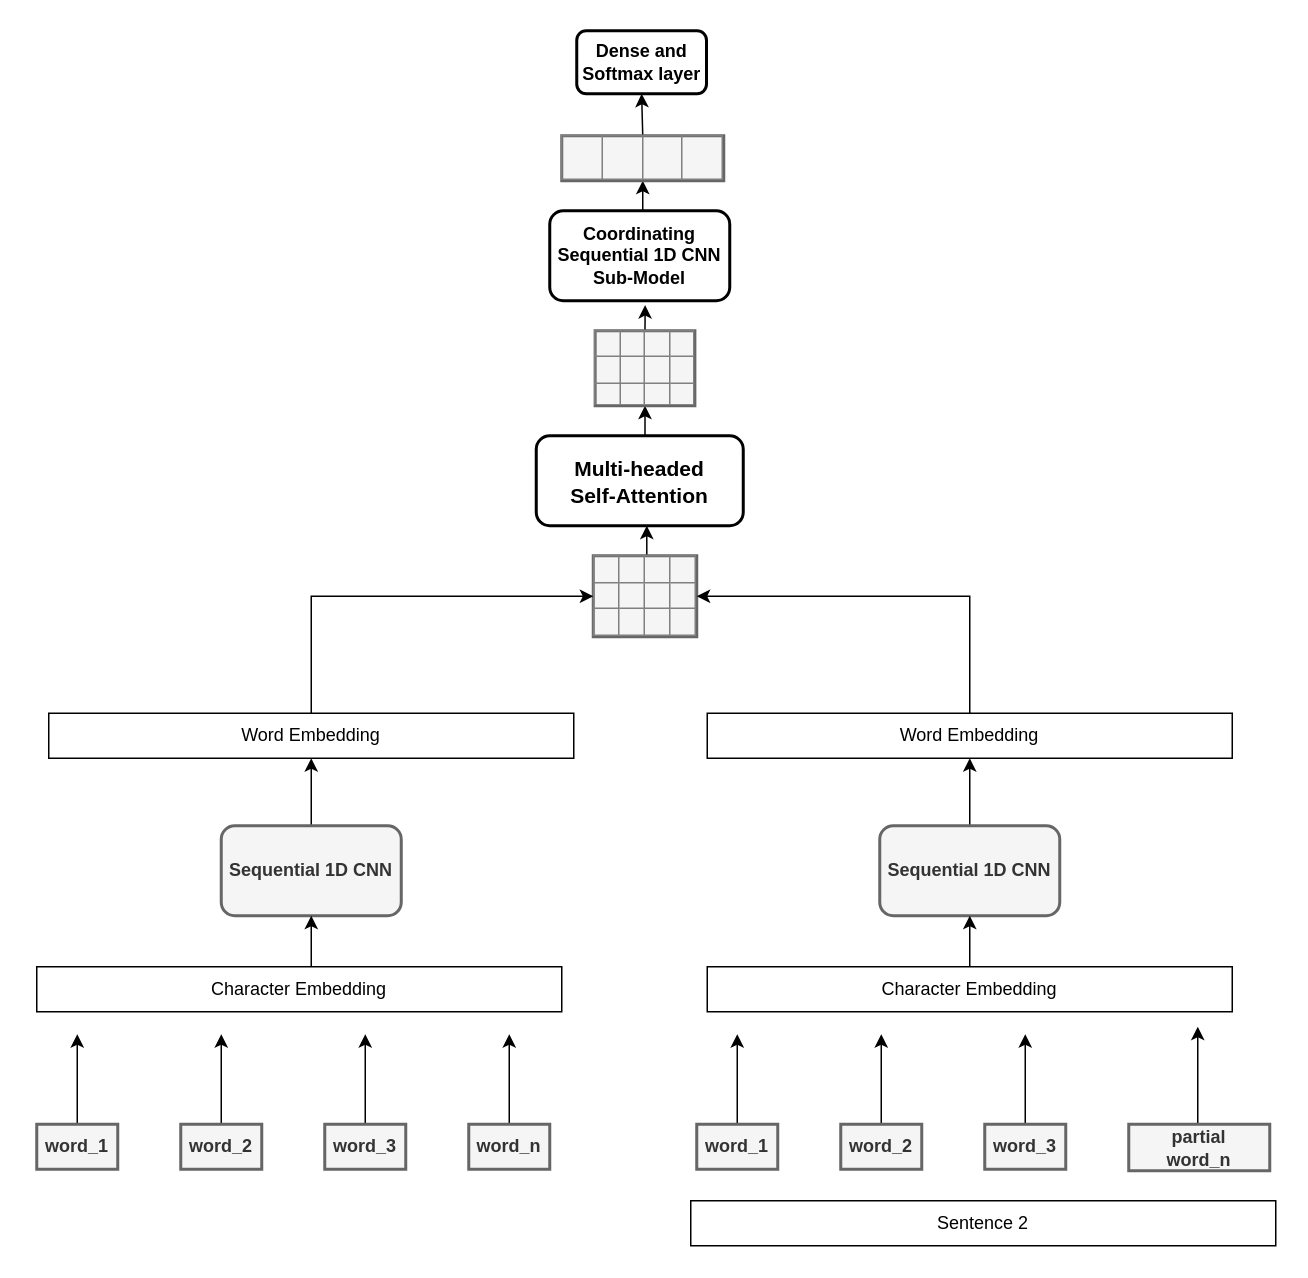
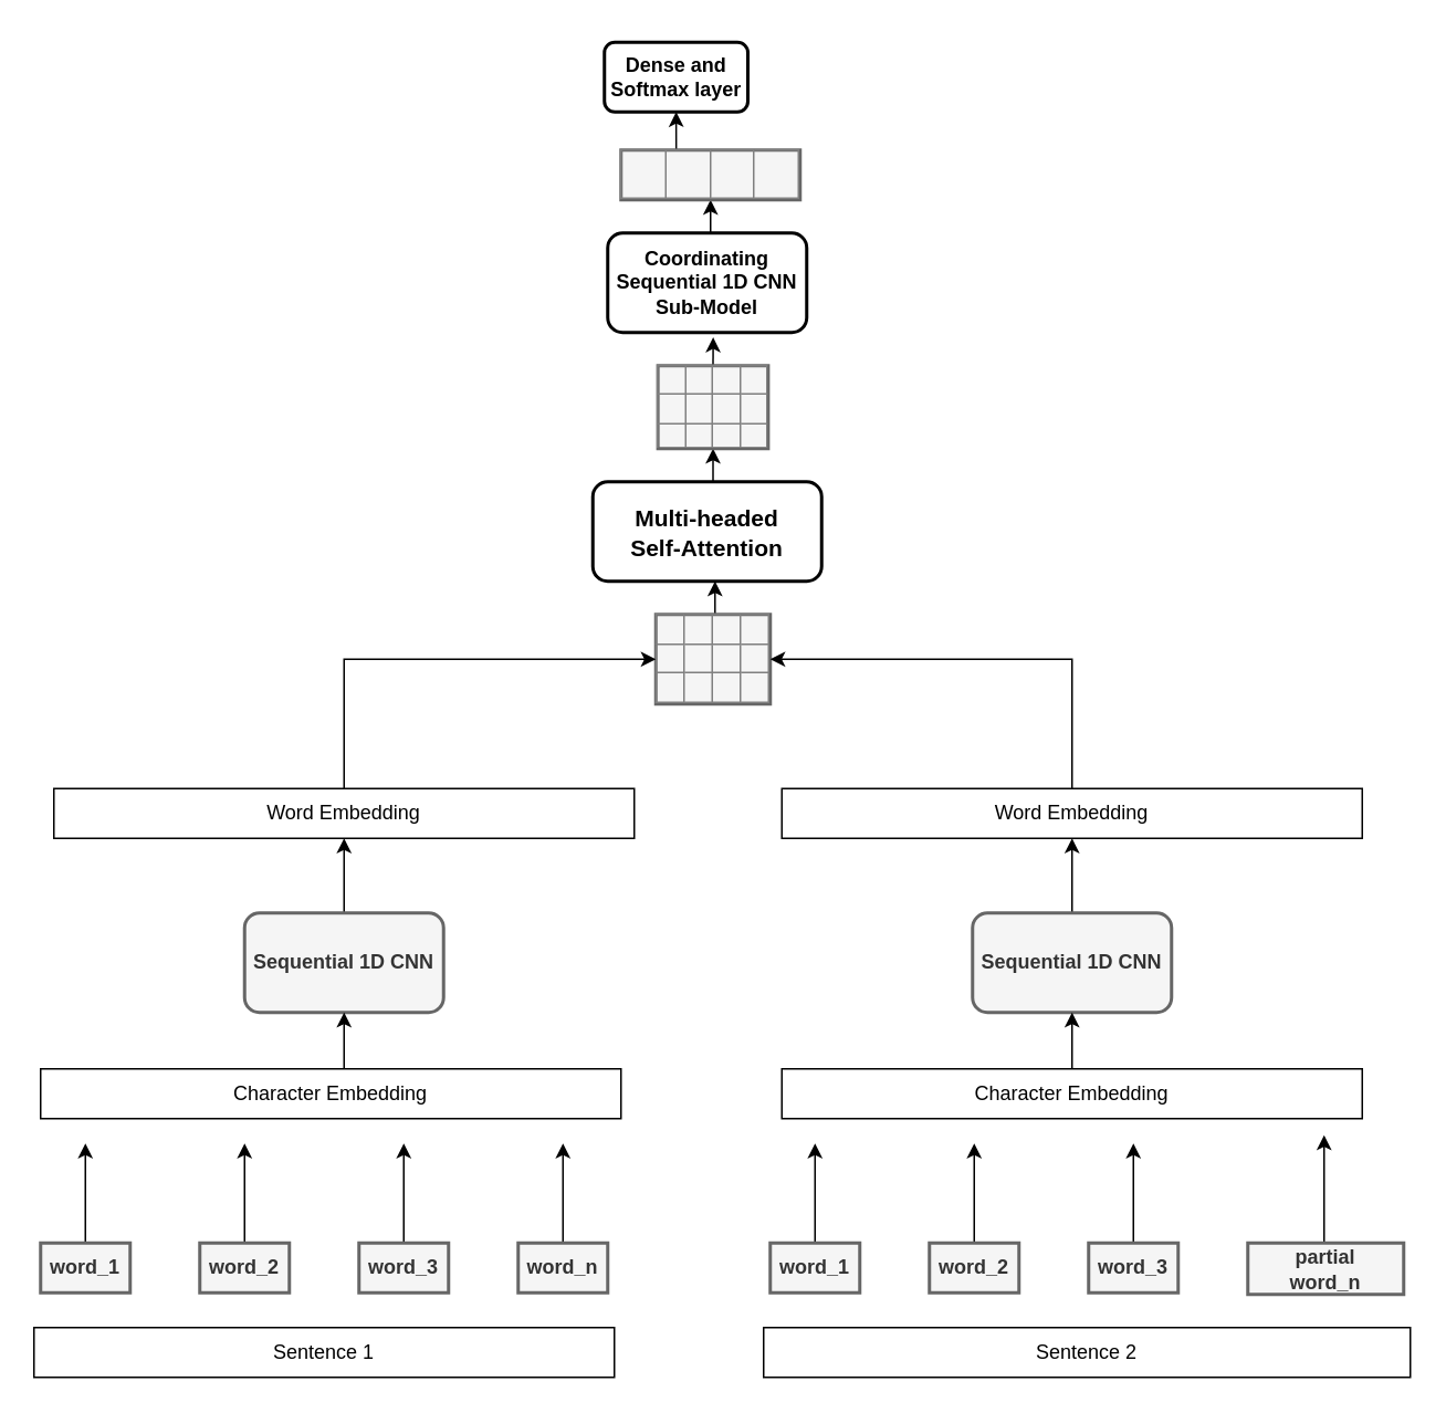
  <mxCell id="0" />
  <mxCell id="1" parent="0" />
  <mxCell id="2" style="edgeStyle=orthogonalEdgeStyle;rounded=0;orthogonalLoop=1;jettySize=auto;html=1;" parent="1" source="3" edge="1"><mxGeometry relative="1" as="geometry"><mxPoint x="51" y="689" as="targetPoint" /></mxGeometry></mxCell>
  <mxCell id="3" value="&lt;b&gt;word_1&lt;/b&gt;" style="rounded=0;whiteSpace=wrap;html=1;strokeWidth=2;fillColor=#f5f5f5;strokeColor=#666666;fontColor=#333333;" parent="1" vertex="1"><mxGeometry x="24" y="749" width="54" height="30" as="geometry" /></mxCell>
  <mxCell id="4" style="edgeStyle=orthogonalEdgeStyle;rounded=0;orthogonalLoop=1;jettySize=auto;html=1;" parent="1" source="5" edge="1"><mxGeometry relative="1" as="geometry"><mxPoint x="147" y="689" as="targetPoint" /></mxGeometry></mxCell>
  <mxCell id="5" value="&lt;b&gt;word_2&lt;/b&gt;" style="rounded=0;whiteSpace=wrap;html=1;strokeWidth=2;fillColor=#f5f5f5;strokeColor=#666666;fontColor=#333333;" parent="1" vertex="1"><mxGeometry x="120" y="749" width="54" height="30" as="geometry" /></mxCell>
  <mxCell id="6" style="edgeStyle=orthogonalEdgeStyle;rounded=0;orthogonalLoop=1;jettySize=auto;html=1;entryX=0.5;entryY=1;entryDx=0;entryDy=0;" parent="1" source="7" edge="1"><mxGeometry relative="1" as="geometry"><mxPoint x="243" y="689" as="targetPoint" /></mxGeometry></mxCell>
  <mxCell id="7" value="&lt;b&gt;word_3&lt;/b&gt;" style="rounded=0;whiteSpace=wrap;html=1;strokeWidth=2;fillColor=#f5f5f5;strokeColor=#666666;fontColor=#333333;" parent="1" vertex="1"><mxGeometry x="216" y="749" width="54" height="30" as="geometry" /></mxCell>
  <mxCell id="8" style="edgeStyle=orthogonalEdgeStyle;rounded=0;orthogonalLoop=1;jettySize=auto;html=1;" parent="1" source="9" edge="1"><mxGeometry relative="1" as="geometry"><mxPoint x="339" y="689" as="targetPoint" /></mxGeometry></mxCell>
  <mxCell id="9" value="&lt;b&gt;word_n&lt;/b&gt;" style="rounded=0;whiteSpace=wrap;html=1;strokeWidth=2;fillColor=#f5f5f5;strokeColor=#666666;fontColor=#333333;" parent="1" vertex="1"><mxGeometry x="312" y="749" width="54" height="30" as="geometry" /></mxCell>
  <mxCell id="10" style="edgeStyle=orthogonalEdgeStyle;rounded=0;orthogonalLoop=1;jettySize=auto;html=1;exitX=0.5;exitY=0;exitDx=0;exitDy=0;entryX=0.5;entryY=1;entryDx=0;entryDy=0;" parent="1" source="11" target="38" edge="1"><mxGeometry relative="1" as="geometry" /></mxCell>
  <mxCell id="11" value="&lt;b&gt;Sequential 1D CNN&lt;br&gt;&lt;/b&gt;" style="rounded=1;whiteSpace=wrap;html=1;strokeWidth=2;fillColor=#f5f5f5;strokeColor=#666666;fontColor=#333333;" parent="1" vertex="1"><mxGeometry x="147" y="550" width="120" height="60" as="geometry" /></mxCell>
  <mxCell id="12" style="edgeStyle=orthogonalEdgeStyle;rounded=0;orthogonalLoop=1;jettySize=auto;html=1;exitX=0.5;exitY=0;exitDx=0;exitDy=0;entryX=0.534;entryY=0.999;entryDx=0;entryDy=0;entryPerimeter=0;" parent="1" source="13" target="30" edge="1"><mxGeometry relative="1" as="geometry" /></mxCell>
  <mxCell id="13" value="&lt;table border=&quot;1&quot; width=&quot;100%&quot; style=&quot;width: 100% ; height: 100% ; border-collapse: collapse&quot;&gt;&lt;tbody&gt;&lt;tr&gt;&lt;td align=&quot;center&quot;&gt;&lt;/td&gt;&lt;td align=&quot;center&quot;&gt;&lt;br&gt;&lt;/td&gt;&lt;td align=&quot;center&quot;&gt;&lt;/td&gt;&lt;td&gt;&lt;br&gt;&lt;/td&gt;&lt;/tr&gt;&lt;tr&gt;&lt;td align=&quot;center&quot;&gt;&lt;br&gt;&lt;/td&gt;&lt;td align=&quot;center&quot;&gt;&lt;/td&gt;&lt;td align=&quot;center&quot;&gt;&lt;/td&gt;&lt;td&gt;&lt;br&gt;&lt;/td&gt;&lt;/tr&gt;&lt;tr&gt;&lt;td align=&quot;center&quot;&gt;&lt;/td&gt;&lt;td align=&quot;center&quot;&gt;&lt;/td&gt;&lt;td align=&quot;center&quot;&gt;&lt;br&gt;&lt;/td&gt;&lt;td&gt;&lt;br&gt;&lt;/td&gt;&lt;/tr&gt;&lt;/tbody&gt;&lt;/table&gt;" style="text;html=1;overflow=fill;strokeWidth=2;verticalAlign=bottom;fillColor=#f5f5f5;strokeColor=#666666;fontColor=#333333;" parent="1" vertex="1"><mxGeometry x="395" y="370" width="69" height="54" as="geometry" /></mxCell>
  <mxCell id="14" style="edgeStyle=orthogonalEdgeStyle;rounded=0;orthogonalLoop=1;jettySize=auto;html=1;exitX=0.5;exitY=0;exitDx=0;exitDy=0;entryX=0.5;entryY=1;entryDx=0;entryDy=0;" parent="1" source="15" target="27" edge="1"><mxGeometry relative="1" as="geometry" /></mxCell>
  <mxCell id="15" value="&lt;b&gt;Coordinating&lt;br&gt;Sequential 1D CNN&lt;br&gt;Sub-Model&lt;/b&gt;" style="rounded=1;whiteSpace=wrap;html=1;strokeWidth=2;" parent="1" vertex="1"><mxGeometry x="366" y="140" width="120" height="60" as="geometry" /></mxCell>
  <mxCell id="16" style="edgeStyle=orthogonalEdgeStyle;rounded=0;orthogonalLoop=1;jettySize=auto;html=1;" parent="1" source="17" edge="1"><mxGeometry relative="1" as="geometry"><mxPoint x="491" y="689" as="targetPoint" /></mxGeometry></mxCell>
  <mxCell id="17" value="&lt;b&gt;word_1&lt;/b&gt;" style="rounded=0;whiteSpace=wrap;html=1;strokeWidth=2;fillColor=#f5f5f5;strokeColor=#666666;fontColor=#333333;" parent="1" vertex="1"><mxGeometry x="464" y="749" width="54" height="30" as="geometry" /></mxCell>
  <mxCell id="18" style="edgeStyle=orthogonalEdgeStyle;rounded=0;orthogonalLoop=1;jettySize=auto;html=1;" parent="1" source="19" edge="1"><mxGeometry relative="1" as="geometry"><mxPoint x="587" y="689" as="targetPoint" /></mxGeometry></mxCell>
  <mxCell id="19" value="&lt;b&gt;word_2&lt;/b&gt;" style="rounded=0;whiteSpace=wrap;html=1;strokeWidth=2;fillColor=#f5f5f5;strokeColor=#666666;fontColor=#333333;" parent="1" vertex="1"><mxGeometry x="560" y="749" width="54" height="30" as="geometry" /></mxCell>
  <mxCell id="20" style="edgeStyle=orthogonalEdgeStyle;rounded=0;orthogonalLoop=1;jettySize=auto;html=1;entryX=0.5;entryY=1;entryDx=0;entryDy=0;" parent="1" source="21" edge="1"><mxGeometry relative="1" as="geometry"><mxPoint x="683" y="689" as="targetPoint" /></mxGeometry></mxCell>
  <mxCell id="21" value="&lt;b&gt;word_3&lt;/b&gt;" style="rounded=0;whiteSpace=wrap;html=1;strokeWidth=2;fillColor=#f5f5f5;strokeColor=#666666;fontColor=#333333;" parent="1" vertex="1"><mxGeometry x="656" y="749" width="54" height="30" as="geometry" /></mxCell>
  <mxCell id="22" style="edgeStyle=orthogonalEdgeStyle;rounded=0;orthogonalLoop=1;jettySize=auto;html=1;" parent="1" edge="1"><mxGeometry relative="1" as="geometry"><mxPoint x="798" y="684" as="targetPoint" /><mxPoint x="799" y="749" as="sourcePoint" /><Array as="points"><mxPoint x="798" y="749" /></Array></mxGeometry></mxCell>
  <mxCell id="23" value="&lt;b&gt;partial&lt;br&gt;word_n&lt;/b&gt;" style="rounded=0;whiteSpace=wrap;html=1;strokeWidth=2;fillColor=#f5f5f5;strokeColor=#666666;fontColor=#333333;" parent="1" vertex="1"><mxGeometry x="752" y="749" width="94" height="31" as="geometry" /></mxCell>
  <mxCell id="24" style="edgeStyle=orthogonalEdgeStyle;rounded=0;orthogonalLoop=1;jettySize=auto;html=1;exitX=0.5;exitY=0;exitDx=0;exitDy=0;entryX=0.5;entryY=1;entryDx=0;entryDy=0;" parent="1" source="25" target="40" edge="1"><mxGeometry relative="1" as="geometry" /></mxCell>
  <mxCell id="25" value="&lt;b&gt;Sequential 1D CNN&lt;br&gt;&lt;/b&gt;" style="rounded=1;whiteSpace=wrap;html=1;strokeWidth=2;fillColor=#f5f5f5;strokeColor=#666666;fontColor=#333333;" parent="1" vertex="1"><mxGeometry x="586" y="550" width="120" height="60" as="geometry" /></mxCell>
  <mxCell id="26" style="edgeStyle=orthogonalEdgeStyle;rounded=0;orthogonalLoop=1;jettySize=auto;html=1;exitX=0.5;exitY=0;exitDx=0;exitDy=0;entryX=0.5;entryY=1;entryDx=0;entryDy=0;" parent="1" source="27" target="28" edge="1"><mxGeometry relative="1" as="geometry" /></mxCell>
  <mxCell id="27" value="&lt;table border=&quot;1&quot; width=&quot;100%&quot; style=&quot;width: 100% ; height: 100% ; border-collapse: collapse&quot;&gt;&lt;tbody&gt;&lt;tr&gt;&lt;td align=&quot;center&quot;&gt;&lt;br&gt;&lt;/td&gt;&lt;td align=&quot;center&quot;&gt;&lt;br&gt;&lt;/td&gt;&lt;td align=&quot;center&quot;&gt;&lt;/td&gt;&lt;td&gt;&lt;br&gt;&lt;/td&gt;&lt;/tr&gt;&lt;/tbody&gt;&lt;/table&gt;" style="text;html=1;overflow=fill;strokeWidth=2;fillColor=#f5f5f5;strokeColor=#666666;fontColor=#333333;" parent="1" vertex="1"><mxGeometry x="374" y="90" width="108" height="30" as="geometry" /></mxCell>
- <mxCell id="28" value="&lt;b&gt;Dense and&lt;br&gt;Softmax layer&lt;/b&gt;" style="rounded=1;whiteSpace=wrap;html=1;strokeWidth=2;" parent="1" vertex="1"><mxGeometry x="384" y="20" width="86.5" height="42" as="geometry" /></mxCell>
+ <mxCell id="28" value="&lt;b&gt;Dense and&lt;br&gt;Softmax layer&lt;/b&gt;" style="rounded=1;whiteSpace=wrap;html=1;strokeWidth=2;" parent="1" vertex="1"><mxGeometry x="364" y="25" width="86.5" height="42" as="geometry" /></mxCell>
  <mxCell id="29" style="edgeStyle=orthogonalEdgeStyle;rounded=0;orthogonalLoop=1;jettySize=auto;html=1;exitX=0.5;exitY=0;exitDx=0;exitDy=0;entryX=0.5;entryY=1;entryDx=0;entryDy=0;" parent="1" source="30" target="42" edge="1"><mxGeometry relative="1" as="geometry" /></mxCell>
  <mxCell id="30" value="&lt;b&gt;&lt;font style=&quot;font-size: 14px&quot;&gt;Multi-headed &lt;br&gt;Self-Attention&lt;/font&gt;&lt;/b&gt;" style="rounded=1;whiteSpace=wrap;html=1;strokeWidth=2;fontSize=15;" parent="1" vertex="1"><mxGeometry x="357" y="290" width="138" height="60" as="geometry" /></mxCell>
+ <mxCell id="31" value="Sentence 1" style="rounded=0;whiteSpace=wrap;html=1;" parent="1" vertex="1"><mxGeometry x="20" y="800" width="350" height="30" as="geometry" /></mxCell>
  <mxCell id="32" value="Sentence 2" style="rounded=0;whiteSpace=wrap;html=1;" parent="1" vertex="1"><mxGeometry x="460" y="800" width="390" height="30" as="geometry" /></mxCell>
  <mxCell id="33" style="edgeStyle=orthogonalEdgeStyle;rounded=0;orthogonalLoop=1;jettySize=auto;html=1;exitX=0.5;exitY=0;exitDx=0;exitDy=0;entryX=0.5;entryY=1;entryDx=0;entryDy=0;" parent="1" source="34" target="11" edge="1"><mxGeometry relative="1" as="geometry" /></mxCell>
  <mxCell id="34" value="Character Embedding" style="rounded=0;whiteSpace=wrap;html=1;" parent="1" vertex="1"><mxGeometry x="24" y="644" width="350" height="30" as="geometry" /></mxCell>
  <mxCell id="35" style="edgeStyle=orthogonalEdgeStyle;rounded=0;orthogonalLoop=1;jettySize=auto;html=1;exitX=0.5;exitY=0;exitDx=0;exitDy=0;entryX=0.5;entryY=1;entryDx=0;entryDy=0;" parent="1" source="36" target="25" edge="1"><mxGeometry relative="1" as="geometry" /></mxCell>
  <mxCell id="36" value="Character Embedding" style="rounded=0;whiteSpace=wrap;html=1;" parent="1" vertex="1"><mxGeometry x="471" y="644" width="350" height="30" as="geometry" /></mxCell>
  <mxCell id="37" style="edgeStyle=orthogonalEdgeStyle;rounded=0;orthogonalLoop=1;jettySize=auto;html=1;exitX=0.5;exitY=0;exitDx=0;exitDy=0;entryX=0;entryY=0.5;entryDx=0;entryDy=0;" parent="1" source="38" target="13" edge="1"><mxGeometry relative="1" as="geometry" /></mxCell>
  <mxCell id="38" value="Word Embedding" style="rounded=0;whiteSpace=wrap;html=1;" parent="1" vertex="1"><mxGeometry x="32" y="475" width="350" height="30" as="geometry" /></mxCell>
  <mxCell id="39" style="edgeStyle=orthogonalEdgeStyle;rounded=0;orthogonalLoop=1;jettySize=auto;html=1;exitX=0.5;exitY=0;exitDx=0;exitDy=0;entryX=1;entryY=0.5;entryDx=0;entryDy=0;" parent="1" source="40" target="13" edge="1"><mxGeometry relative="1" as="geometry" /></mxCell>
  <mxCell id="40" value="Word Embedding" style="rounded=0;whiteSpace=wrap;html=1;" parent="1" vertex="1"><mxGeometry x="471" y="475" width="350" height="30" as="geometry" /></mxCell>
  <mxCell id="41" style="edgeStyle=orthogonalEdgeStyle;rounded=0;orthogonalLoop=1;jettySize=auto;html=1;exitX=0.5;exitY=0;exitDx=0;exitDy=0;entryX=0.53;entryY=1.048;entryDx=0;entryDy=0;entryPerimeter=0;" parent="1" source="42" target="15" edge="1"><mxGeometry relative="1" as="geometry" /></mxCell>
  <mxCell id="42" value="&lt;table border=&quot;1&quot; width=&quot;100%&quot; style=&quot;width: 100% ; height: 100% ; border-collapse: collapse&quot;&gt;&lt;tbody&gt;&lt;tr&gt;&lt;td align=&quot;center&quot;&gt;&lt;/td&gt;&lt;td align=&quot;center&quot;&gt;&lt;br&gt;&lt;/td&gt;&lt;td align=&quot;center&quot;&gt;&lt;/td&gt;&lt;td&gt;&lt;br&gt;&lt;/td&gt;&lt;/tr&gt;&lt;tr&gt;&lt;td align=&quot;center&quot;&gt;&lt;br&gt;&lt;/td&gt;&lt;td align=&quot;center&quot;&gt;&lt;/td&gt;&lt;td align=&quot;center&quot;&gt;&lt;/td&gt;&lt;td&gt;&lt;br&gt;&lt;/td&gt;&lt;/tr&gt;&lt;tr&gt;&lt;td align=&quot;center&quot;&gt;&lt;/td&gt;&lt;td align=&quot;center&quot;&gt;&lt;/td&gt;&lt;td align=&quot;center&quot;&gt;&lt;br&gt;&lt;/td&gt;&lt;td&gt;&lt;br&gt;&lt;/td&gt;&lt;/tr&gt;&lt;/tbody&gt;&lt;/table&gt;" style="text;html=1;overflow=fill;strokeWidth=2;verticalAlign=bottom;fillColor=#f5f5f5;strokeColor=#666666;fontColor=#333333;" parent="1" vertex="1"><mxGeometry x="396.25" y="220" width="66.5" height="50" as="geometry" /></mxCell>
